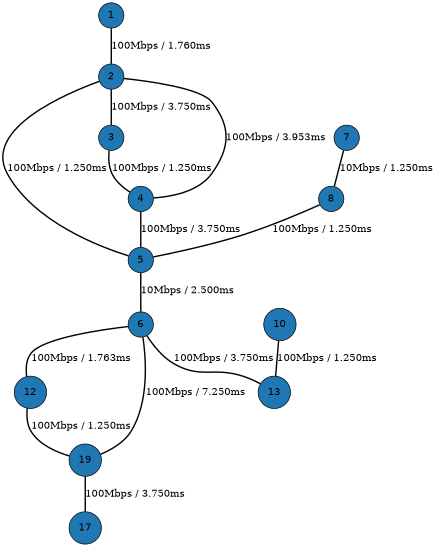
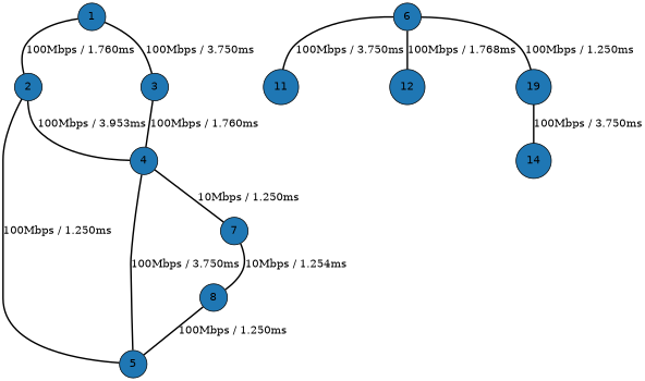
  graph {
    splines=true
    node [fillcolor="#1f77b4" fontname=Helvetica shape=circle style=filled]
    edge [penwidth=2]
    n1 [label=1]
    n2 [label=2]
    n3 [label=5]
    n4 [label=3]
    n5 [label=4]
    n6 [label=6]
    n7 [label=7]
    n8 [label=8]
-   n9 [label=13]
+   n9 [label=11]
    n10 [label=12]
    n11 [label=19]
-   n12 [label=17]
-   n13 [label=10]
+   n12 [label=14]
    n1 -- n2 [label="100Mbps / 1.760ms"]
    n2 -- n3 [label="100Mbps / 1.250ms"]
-   n2 -- n4 [label="100Mbps / 3.750ms"]
+   n1 -- n4 [label="100Mbps / 3.750ms"]
    n2 -- n5 [label="100Mbps / 3.953ms"]
-   n3 -- n6 [label="10Mbps / 2.500ms"]
-   n4 -- n5 [label="100Mbps / 1.250ms"]
+   n4 -- n5 [label="100Mbps / 1.760ms"]
    n5 -- n3 [label="100Mbps / 3.750ms"]
+   n5 -- n7 [label="10Mbps / 1.250ms"]
    n6 -- n9 [label="100Mbps / 3.750ms"]
-   n6 -- n10 [label="100Mbps / 1.763ms"]
-   n6 -- n11 [label="100Mbps / 7.250ms"]
-   n7 -- n8 [label="10Mbps / 1.250ms"]
+   n6 -- n10 [label="100Mbps / 1.768ms"]
+   n6 -- n11 [label="100Mbps / 1.250ms"]
+   n7 -- n8 [label="10Mbps / 1.254ms"]
    n8 -- n3 [label="100Mbps / 1.250ms"]
-   n10 -- n11 [label="100Mbps / 1.250ms"]
    n11 -- n12 [label="100Mbps / 3.750ms"]
-   n13 -- n9 [label="100Mbps / 1.250ms"]
  }
